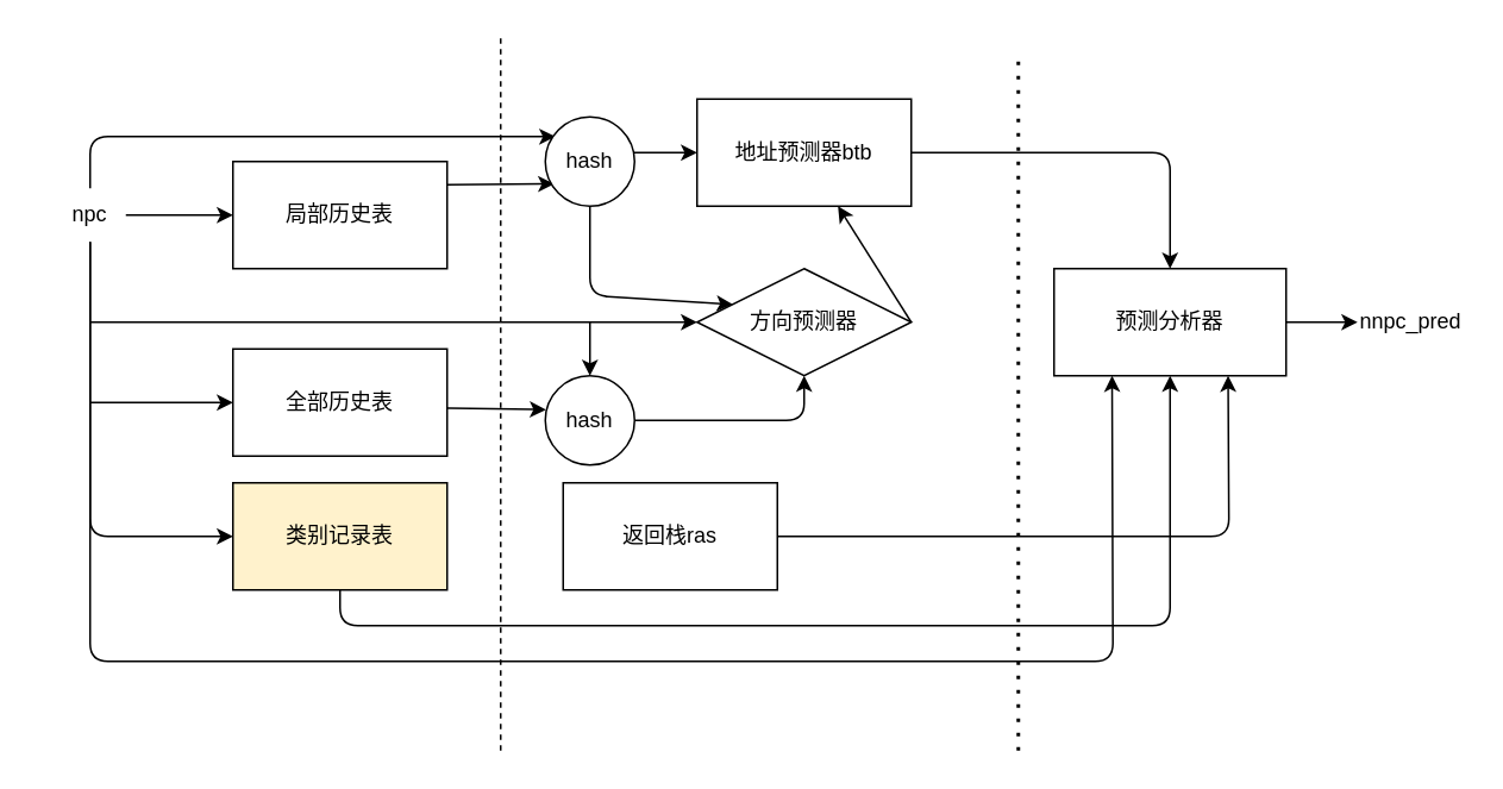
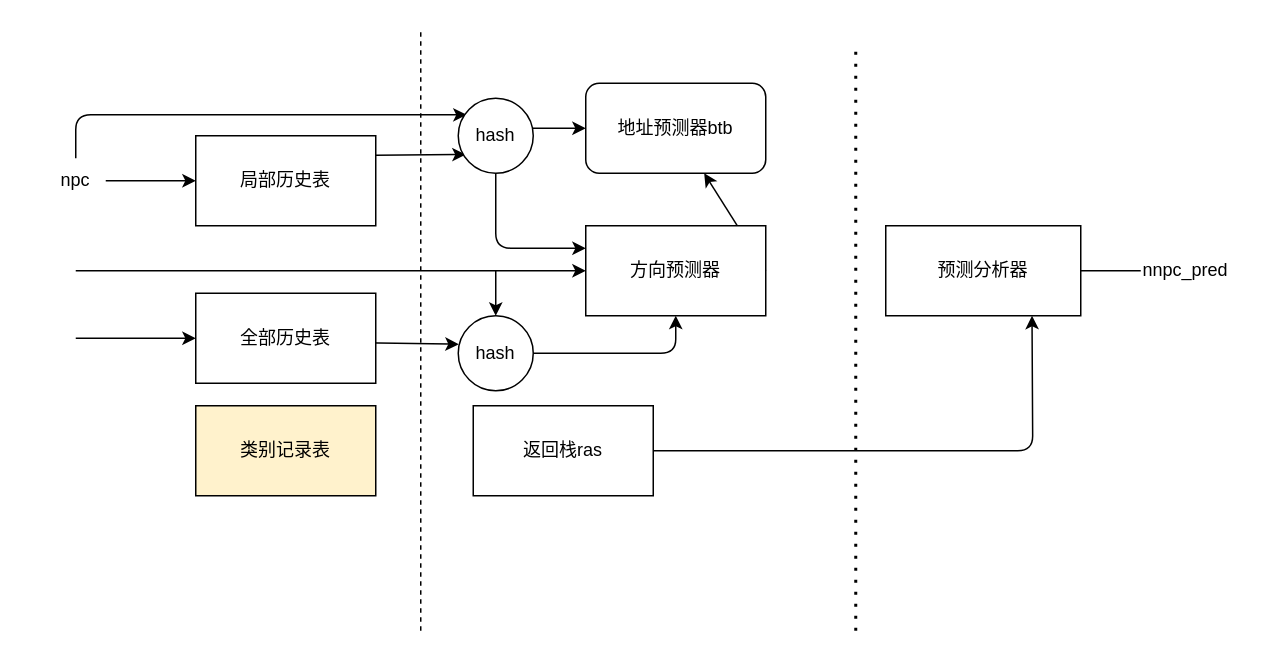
  <mxCell id="0" />
  <mxCell id="1" parent="0" />
  <mxCell id="2" style="edgeStyle=none;html=1;entryX=0;entryY=0.75;entryDx=0;entryDy=0;" parent="1" edge="1"><mxGeometry relative="1" as="geometry"><mxPoint x="250" y="103" as="sourcePoint" /><mxPoint x="310" y="102.5" as="targetPoint" /></mxGeometry></mxCell>
  <mxCell id="3" value="局部历史表" style="rounded=0;whiteSpace=wrap;html=1;" parent="1" vertex="1"><mxGeometry x="130" y="90" width="120" height="60" as="geometry" /></mxCell>
- <mxCell id="4" style="edgeStyle=none;html=1;exitX=1;exitY=0.5;exitDx=0;exitDy=0;entryX=0.5;entryY=0;entryDx=0;entryDy=0;" parent="1" source="5" target="21" edge="1"><mxGeometry relative="1" as="geometry"><Array as="points"><mxPoint x="655" y="85" /></Array></mxGeometry></mxCell>
- <mxCell id="5" value="地址预测器btb" style="rounded=0;whiteSpace=wrap;html=1;" parent="1" vertex="1"><mxGeometry x="390" y="55" width="120" height="60" as="geometry" /></mxCell>
+ <mxCell id="5" value="地址预测器btb" style="whiteSpace=wrap;html=1;rounded=1;" parent="1" vertex="1"><mxGeometry x="390" y="55" width="120" height="60" as="geometry" /></mxCell>
  <mxCell id="6" style="edgeStyle=none;html=1;exitX=1;exitY=0.5;exitDx=0;exitDy=0;" parent="1" source="7" target="5" edge="1"><mxGeometry relative="1" as="geometry" /></mxCell>
- <mxCell id="7" value="方向预测器" style="rhombus;whiteSpace=wrap;html=1;" parent="1" vertex="1"><mxGeometry x="390" y="150" width="120" height="60" as="geometry" /></mxCell>
+ <mxCell id="7" value="方向预测器" style="rounded=0;whiteSpace=wrap;html=1;" parent="1" vertex="1"><mxGeometry x="390" y="150" width="120" height="60" as="geometry" /></mxCell>
  <mxCell id="8" style="edgeStyle=none;html=1;exitX=1;exitY=0.5;exitDx=0;exitDy=0;entryX=0.75;entryY=1;entryDx=0;entryDy=0;" parent="1" source="9" target="21" edge="1"><mxGeometry relative="1" as="geometry"><Array as="points"><mxPoint x="688" y="300" /></Array></mxGeometry></mxCell>
  <mxCell id="9" value="返回栈ras" style="rounded=0;whiteSpace=wrap;html=1;" parent="1" vertex="1"><mxGeometry x="315" y="270" width="120" height="60" as="geometry" /></mxCell>
- <mxCell id="10" style="edgeStyle=none;html=1;exitX=0.5;exitY=1;exitDx=0;exitDy=0;entryX=0.5;entryY=1;entryDx=0;entryDy=0;" parent="1" source="11" target="21" edge="1"><mxGeometry relative="1" as="geometry"><Array as="points"><mxPoint x="190" y="350" /><mxPoint x="655" y="350" /></Array></mxGeometry></mxCell>
  <mxCell id="11" value="类别记录表" style="rounded=0;whiteSpace=wrap;html=1;fillColor=#fff2cc;" parent="1" vertex="1"><mxGeometry x="130" y="270" width="120" height="60" as="geometry" /></mxCell>
  <mxCell id="12" style="edgeStyle=none;html=1;entryX=0;entryY=0.5;entryDx=0;entryDy=0;" parent="1" target="3" edge="1"><mxGeometry relative="1" as="geometry"><mxPoint x="70" y="120" as="sourcePoint" /></mxGeometry></mxCell>
- <mxCell id="13" style="edgeStyle=none;html=1;exitX=0.5;exitY=1;exitDx=0;exitDy=0;entryX=0;entryY=0.5;entryDx=0;entryDy=0;" parent="1" source="16" target="11" edge="1"><mxGeometry relative="1" as="geometry"><Array as="points"><mxPoint x="50" y="300" /></Array></mxGeometry></mxCell>
  <mxCell id="14" style="edgeStyle=none;html=1;exitX=0.5;exitY=0;exitDx=0;exitDy=0;entryX=0.016;entryY=0.372;entryDx=0;entryDy=0;entryPerimeter=0;" parent="1" source="16" edge="1"><mxGeometry relative="1" as="geometry"><mxPoint x="310.64" y="76.04" as="targetPoint" /><Array as="points"><mxPoint x="50" y="76" /></Array></mxGeometry></mxCell>
- <mxCell id="15" style="edgeStyle=none;html=1;exitX=0.5;exitY=1;exitDx=0;exitDy=0;entryX=0.25;entryY=1;entryDx=0;entryDy=0;" parent="1" source="16" target="21" edge="1"><mxGeometry relative="1" as="geometry"><Array as="points"><mxPoint x="50" y="370" /><mxPoint x="623" y="370" /></Array></mxGeometry></mxCell>
  <mxCell id="16" value="npc" style="text;html=1;strokeColor=none;fillColor=none;align=center;verticalAlign=middle;whiteSpace=wrap;rounded=0;" parent="1" vertex="1"><mxGeometry x="20" y="105" width="60" height="30" as="geometry" /></mxCell>
  <mxCell id="17" style="edgeStyle=none;html=1;exitX=1;exitY=0.5;exitDx=0;exitDy=0;entryX=0;entryY=0.5;entryDx=0;entryDy=0;" parent="1" target="5" edge="1"><mxGeometry relative="1" as="geometry"><mxPoint x="350" y="85" as="sourcePoint" /></mxGeometry></mxCell>
  <mxCell id="18" style="edgeStyle=none;html=1;entryX=0;entryY=0.25;entryDx=0;entryDy=0;" parent="1" target="7" edge="1"><mxGeometry relative="1" as="geometry"><Array as="points"><mxPoint x="330" y="165" /></Array><mxPoint x="330" y="110" as="sourcePoint" /></mxGeometry></mxCell>
  <mxCell id="19" value="nnpc_pred" style="text;html=1;strokeColor=none;fillColor=none;align=center;verticalAlign=middle;whiteSpace=wrap;rounded=0;" parent="1" vertex="1"><mxGeometry x="760" y="165" width="60" height="30" as="geometry" /></mxCell>
- <mxCell id="20" style="edgeStyle=none;html=1;entryX=0;entryY=0.5;entryDx=0;entryDy=0;" parent="1" source="21" target="19" edge="1"><mxGeometry relative="1" as="geometry"><mxPoint x="687.5" y="95" as="sourcePoint" /></mxGeometry></mxCell>
+ <mxCell id="20" style="edgeStyle=none;html=1;entryX=0;entryY=0.5;entryDx=0;entryDy=0;endArrow=none;" parent="1" source="21" target="19" edge="1"><mxGeometry relative="1" as="geometry"><mxPoint x="687.5" y="95" as="sourcePoint" /></mxGeometry></mxCell>
  <mxCell id="21" value="预测分析器" style="rounded=0;whiteSpace=wrap;html=1;" parent="1" vertex="1"><mxGeometry x="590" y="150" width="130" height="60" as="geometry" /></mxCell>
  <mxCell id="22" style="edgeStyle=none;html=1;entryX=0.007;entryY=0.38;entryDx=0;entryDy=0;entryPerimeter=0;" parent="1" target="30" edge="1"><mxGeometry relative="1" as="geometry"><mxPoint x="240" y="228" as="sourcePoint" /><mxPoint x="310" y="227.5" as="targetPoint" /></mxGeometry></mxCell>
  <mxCell id="23" value="全部历史表" style="rounded=0;whiteSpace=wrap;html=1;" parent="1" vertex="1"><mxGeometry x="130" y="195" width="120" height="60" as="geometry" /></mxCell>
  <mxCell id="24" style="edgeStyle=none;html=1;exitX=1;exitY=0.5;exitDx=0;exitDy=0;entryX=0.5;entryY=1;entryDx=0;entryDy=0;" parent="1" source="30" target="7" edge="1"><mxGeometry relative="1" as="geometry"><Array as="points"><mxPoint x="450" y="235" /></Array><mxPoint x="350" y="245" as="sourcePoint" /></mxGeometry></mxCell>
  <mxCell id="25" value="" style="endArrow=classic;html=1;entryX=0;entryY=0.5;entryDx=0;entryDy=0;" parent="1" target="7" edge="1"><mxGeometry width="50" height="50" relative="1" as="geometry"><mxPoint x="50" y="180" as="sourcePoint" /><mxPoint x="390" y="190" as="targetPoint" /></mxGeometry></mxCell>
  <mxCell id="26" value="" style="endArrow=classic;html=1;entryX=0.5;entryY=0;entryDx=0;entryDy=0;" parent="1" edge="1"><mxGeometry width="50" height="50" relative="1" as="geometry"><mxPoint x="330" y="180" as="sourcePoint" /><mxPoint x="330" y="210" as="targetPoint" /></mxGeometry></mxCell>
  <mxCell id="27" value="" style="endArrow=classic;html=1;entryX=0;entryY=0.5;entryDx=0;entryDy=0;" parent="1" target="23" edge="1"><mxGeometry width="50" height="50" relative="1" as="geometry"><mxPoint x="50" y="225" as="sourcePoint" /><mxPoint x="390" y="190" as="targetPoint" /></mxGeometry></mxCell>
  <mxCell id="28" value="" style="endArrow=none;dashed=1;html=1;" parent="1" edge="1"><mxGeometry width="50" height="50" relative="1" as="geometry"><mxPoint x="280" y="420" as="sourcePoint" /><mxPoint x="280" y="20" as="targetPoint" /></mxGeometry></mxCell>
  <mxCell id="29" value="" style="endArrow=none;dashed=1;html=1;dashPattern=1 3;strokeWidth=2;" parent="1" edge="1"><mxGeometry width="50" height="50" relative="1" as="geometry"><mxPoint x="570" y="420" as="sourcePoint" /><mxPoint x="570" y="30" as="targetPoint" /></mxGeometry></mxCell>
  <mxCell id="30" value="hash" style="ellipse;whiteSpace=wrap;html=1;aspect=fixed;" vertex="1" parent="1"><mxGeometry x="305" y="210" width="50" height="50" as="geometry" /></mxCell>
  <mxCell id="31" value="hash" style="ellipse;whiteSpace=wrap;html=1;aspect=fixed;" vertex="1" parent="1"><mxGeometry x="305" y="65" width="50" height="50" as="geometry" /></mxCell>
